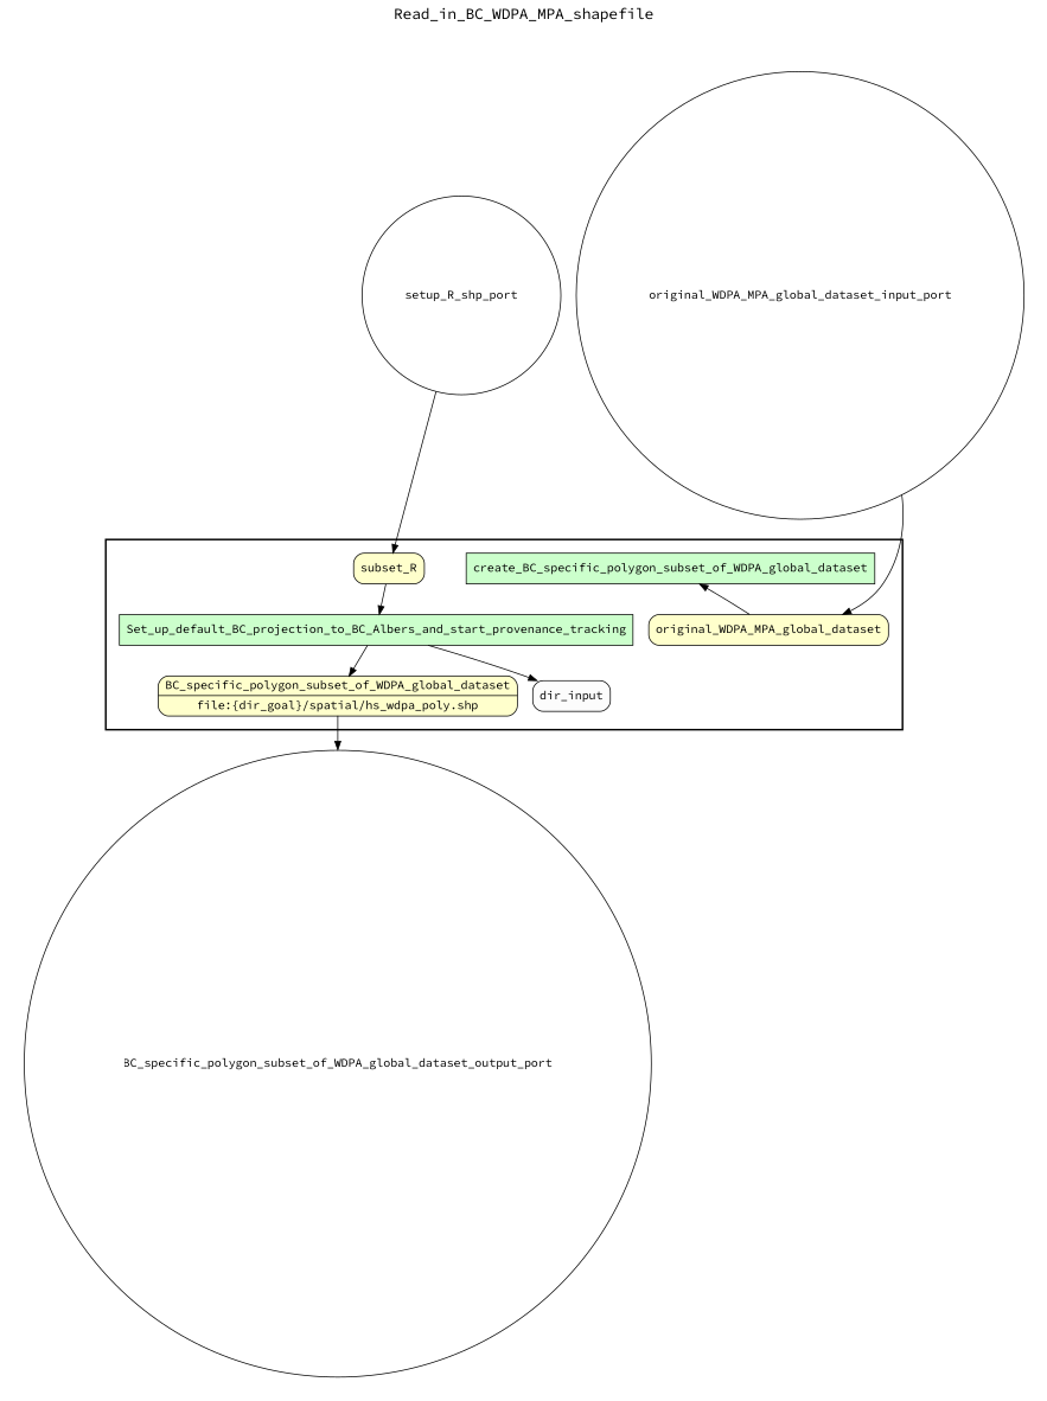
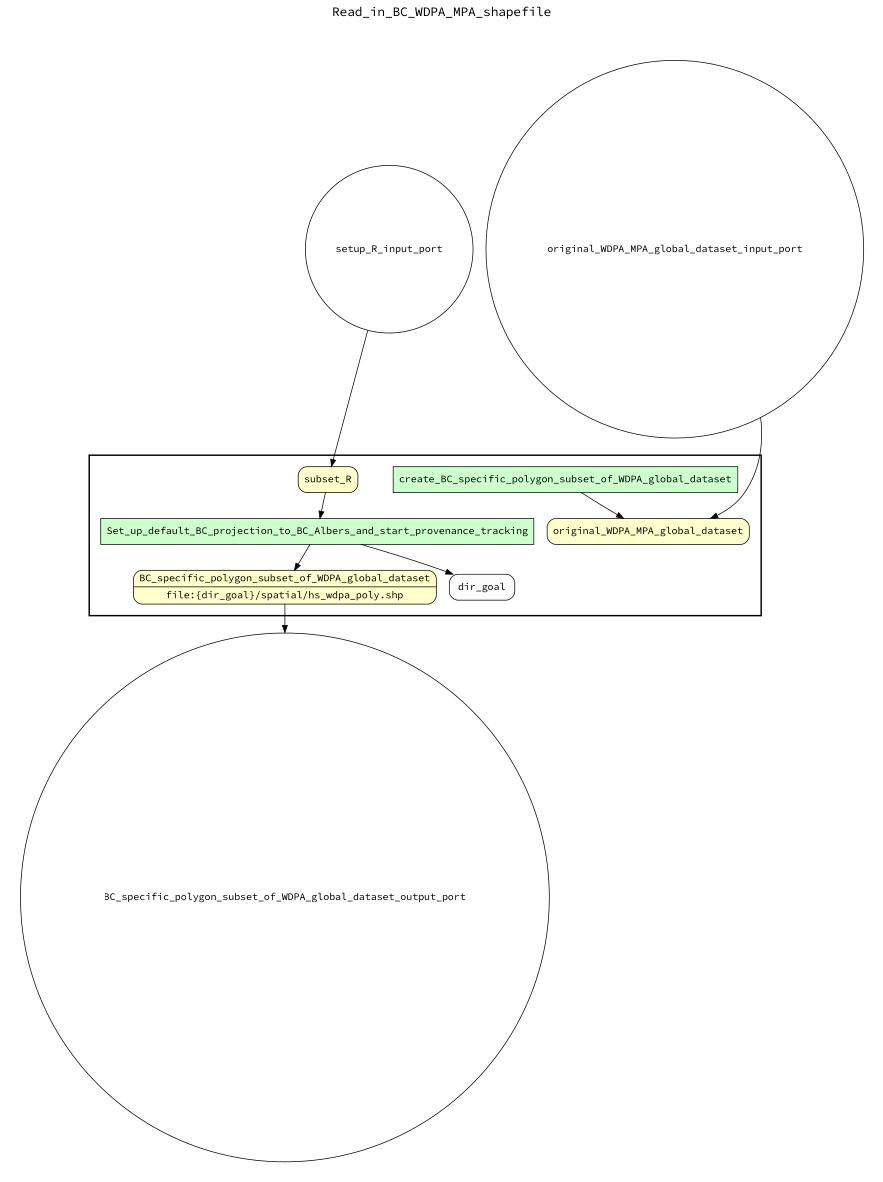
  digraph {
    fontname="Source Code Pro"
    fontsize=18
    label=Read_in_BC_WDPA_MPA_shapefile
    labelloc=t
    rankdir=TB
    node [fillcolor="#FFFFCC" fontname="Source Code Pro" peripheries=1 shape=box style="rounded,filled"]
    edge [fontname="Source Code Pro"]
    Set_up_default_BC_projection_to_BC_Albers_and_start_provenance_tracking [fillcolor="#CCFFCC" style=filled]
    n2 [label="{<f0> BC_specific_polygon_subset_of_WDPA_global_dataset |<f1> file\:\{dir_goal\}/spatial/hs_wdpa_poly.shp}" rankdir=LR shape=record]
-   dir_goal [fillcolor="#FCFCFC" label=dir_input]
+   dir_goal [fillcolor="#FCFCFC"]
    create_BC_specific_polygon_subset_of_WDPA_global_dataset [fillcolor="#CCFFCC" style=filled]
    n5 [label=subset_R]
    original_WDPA_MPA_global_dataset
-   setup_R_input_port [fillcolor="#FFFFFF" shape=circle width=0.2 label=setup_R_shp_port]
+   setup_R_input_port [fillcolor="#FFFFFF" shape=circle width=0.2]
    original_WDPA_MPA_global_dataset_input_port [fillcolor="#FFFFFF" shape=circle width=0.2]
    BC_specific_polygon_subset_of_WDPA_global_dataset_output_port [fillcolor="#FFFFFF" shape=circle width=0.2]
    subgraph cluster_1 {
      color=black
      label=""
      penwidth=2
      subgraph cluster_2 {
        color=white
        label=""
        penwidth=2
        Set_up_default_BC_projection_to_BC_Albers_and_start_provenance_tracking
        n2
        dir_goal
        create_BC_specific_polygon_subset_of_WDPA_global_dataset
        n5
        original_WDPA_MPA_global_dataset
      }
    }
    subgraph cluster_3 {
      color=white
      label=""
      subgraph cluster_4 {
        color=white
        label=""
        setup_R_input_port
        original_WDPA_MPA_global_dataset_input_port
      }
    }
    subgraph cluster_5 {
      color=white
      label=""
      subgraph cluster_6 {
        color=white
        label=""
        BC_specific_polygon_subset_of_WDPA_global_dataset_output_port
      }
    }
    Set_up_default_BC_projection_to_BC_Albers_and_start_provenance_tracking -> n2
    Set_up_default_BC_projection_to_BC_Albers_and_start_provenance_tracking -> dir_goal
    n2 -> BC_specific_polygon_subset_of_WDPA_global_dataset_output_port
    n5 -> Set_up_default_BC_projection_to_BC_Albers_and_start_provenance_tracking
-   original_WDPA_MPA_global_dataset -> create_BC_specific_polygon_subset_of_WDPA_global_dataset
+   create_BC_specific_polygon_subset_of_WDPA_global_dataset -> original_WDPA_MPA_global_dataset
    setup_R_input_port -> n5
    original_WDPA_MPA_global_dataset_input_port -> original_WDPA_MPA_global_dataset
  }
